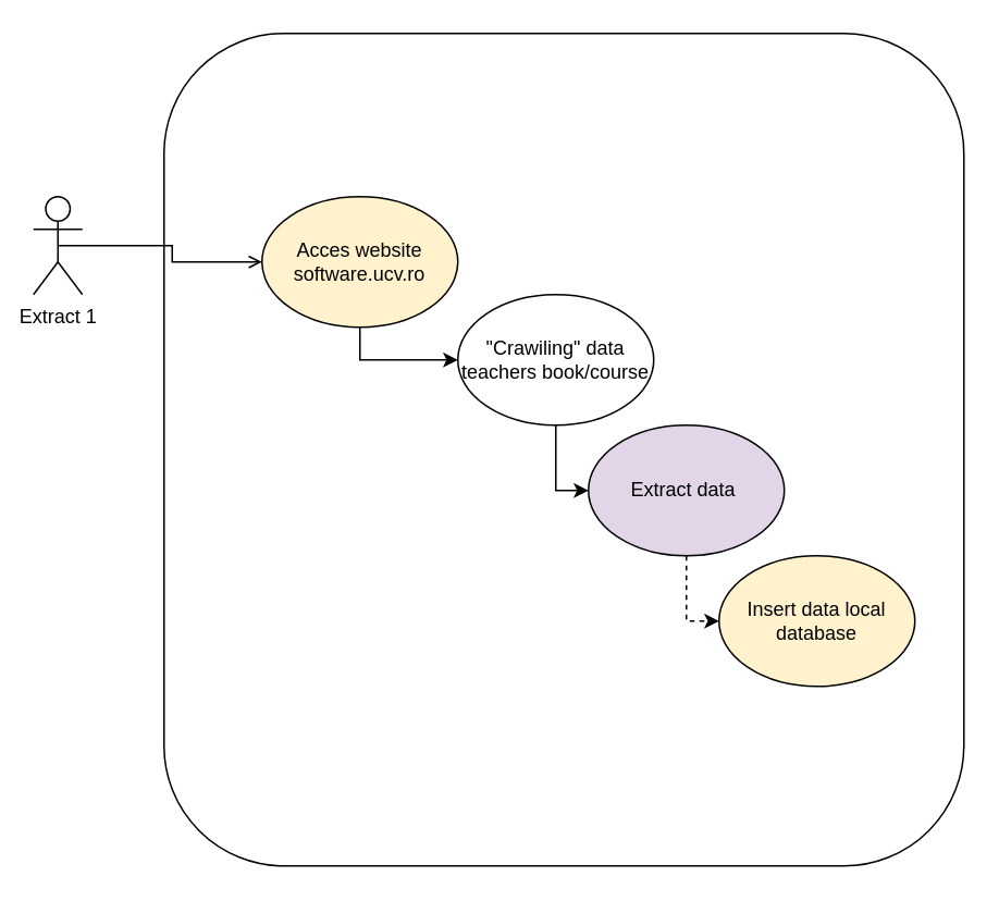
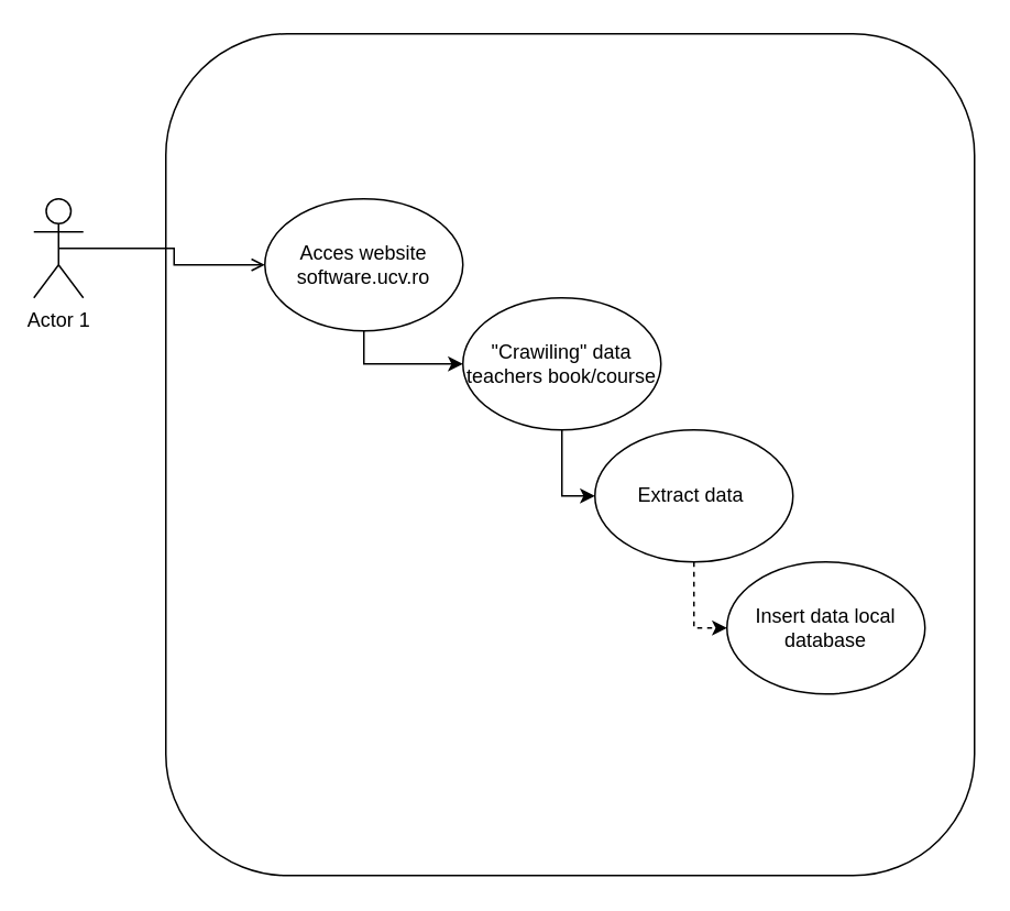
  <mxCell id="0" />
  <mxCell id="1" parent="0" />
  <mxCell id="2" value="" style="rounded=1;whiteSpace=wrap;html=1;" parent="1" vertex="1"><mxGeometry x="100" width="490" height="510" as="geometry" y="20" /></mxCell>
  <mxCell id="3" style="edgeStyle=orthogonalEdgeStyle;rounded=0;orthogonalLoop=1;jettySize=auto;html=1;exitX=0.5;exitY=0.5;exitDx=0;exitDy=0;exitPerimeter=0;endArrow=open;" parent="1" source="4" target="6" edge="1"><mxGeometry relative="1" as="geometry" /></mxCell>
- <mxCell id="4" value="Extract 1" style="shape=umlActor;verticalLabelPosition=bottom;labelBackgroundColor=#ffffff;verticalAlign=top;html=1;outlineConnect=0;" parent="1" vertex="1"><mxGeometry x="20" y="120" width="30" height="60" as="geometry" /></mxCell>
+ <mxCell id="4" value="Actor 1" style="shape=umlActor;verticalLabelPosition=bottom;labelBackgroundColor=#ffffff;verticalAlign=top;html=1;outlineConnect=0;" parent="1" vertex="1"><mxGeometry x="20" y="120" width="30" height="60" as="geometry" /></mxCell>
  <mxCell id="5" style="edgeStyle=orthogonalEdgeStyle;rounded=0;orthogonalLoop=1;jettySize=auto;html=1;entryX=0;entryY=0.5;entryDx=0;entryDy=0;" parent="1" source="6" target="8" edge="1"><mxGeometry relative="1" as="geometry" /></mxCell>
- <mxCell id="6" value="Acces website software.ucv.ro" style="ellipse;whiteSpace=wrap;html=1;fillColor=#fff2cc;" parent="1" vertex="1"><mxGeometry x="160" y="120" width="120" height="80" as="geometry" /></mxCell>
+ <mxCell id="6" value="Acces website software.ucv.ro" style="ellipse;whiteSpace=wrap;html=1;" parent="1" vertex="1"><mxGeometry x="160" y="120" width="120" height="80" as="geometry" /></mxCell>
  <mxCell id="7" style="edgeStyle=orthogonalEdgeStyle;rounded=0;orthogonalLoop=1;jettySize=auto;html=1;entryX=0;entryY=0.5;entryDx=0;entryDy=0;" parent="1" source="8" target="10" edge="1"><mxGeometry relative="1" as="geometry" /></mxCell>
  <mxCell id="8" value="&quot;Crawiling&quot; data teachers book/course" style="ellipse;whiteSpace=wrap;html=1;" parent="1" vertex="1"><mxGeometry x="280" y="180" width="120" height="80" as="geometry" /></mxCell>
  <mxCell id="9" style="edgeStyle=orthogonalEdgeStyle;rounded=0;orthogonalLoop=1;jettySize=auto;html=1;entryX=0;entryY=0.5;entryDx=0;entryDy=0;dashed=1;" parent="1" source="10" target="11" edge="1"><mxGeometry relative="1" as="geometry" /></mxCell>
- <mxCell id="10" value="Extract data&amp;nbsp;" style="ellipse;whiteSpace=wrap;html=1;fillColor=#e1d5e7;" parent="1" vertex="1"><mxGeometry x="360" y="260" width="120" height="80" as="geometry" /></mxCell>
- <mxCell id="11" value="Insert data local database" style="ellipse;whiteSpace=wrap;html=1;fillColor=#fff2cc;" parent="1" vertex="1"><mxGeometry x="440" y="340" width="120" height="80" as="geometry" /></mxCell>
+ <mxCell id="10" value="Extract data&amp;nbsp;" style="ellipse;whiteSpace=wrap;html=1;" parent="1" vertex="1"><mxGeometry x="360" y="260" width="120" height="80" as="geometry" /></mxCell>
+ <mxCell id="11" value="Insert data local database" style="ellipse;whiteSpace=wrap;html=1;" parent="1" vertex="1"><mxGeometry x="440" y="340" width="120" height="80" as="geometry" /></mxCell>
